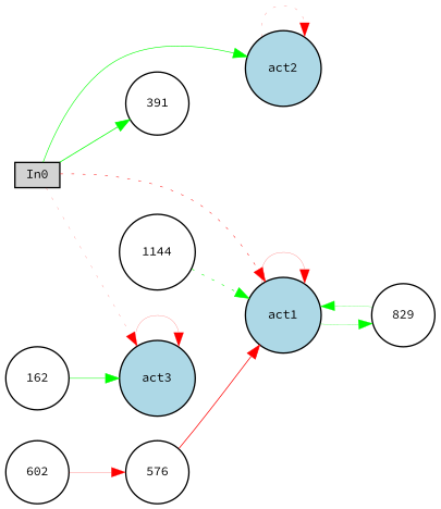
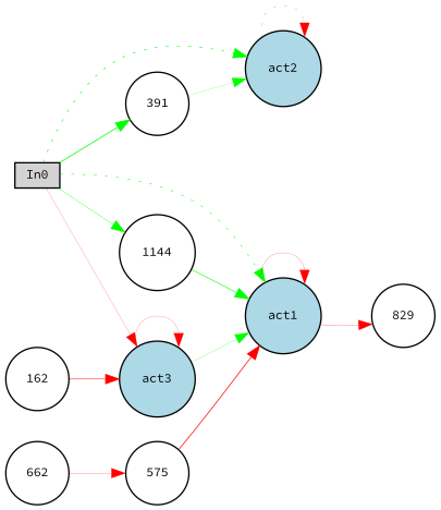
  digraph {
    fontname="Source Code Pro"
    rankdir=LR
    node [fillcolor=white fontname="Source Code Pro" fontsize=9 shape=circle style=filled]
    edge [color=green fontname="Source Code Pro" style=solid]
    In0 [fillcolor=lightgray height=0.2 shape=box width=0.2]
    act1 [fillcolor=lightblue height=0.2 width=0.2]
    act2 [fillcolor=lightblue height=0.2 width=0.2]
    act3 [fillcolor=lightblue height=0.2 width=0.2]
    391 [height=0.2 width=0.2]
    1144 [height=0.2 width=0.2]
    829 [height=0.2 width=0.2]
    162 [height=0.2 width=0.2]
-   576 [height=0.2 width=0.2]
-   662 [height=0.2 width=0.2 label=602]
-   In0 -> act1 [color=red penwidth=0.3652643527410042 style=dotted]
-   In0 -> act2 [penwidth=0.44665431538250644]
-   In0 -> act3 [color=red penwidth=0.12697824945893516 style=dotted]
+   576 [height=0.2 width=0.2 label=575]
+   662 [height=0.2 width=0.2]
+   In0 -> act1 [penwidth=0.3652643527410042 style=dotted]
+   In0 -> act2 [penwidth=0.44665431538250644 style=dotted]
+   In0 -> act3 [color=red penwidth=0.12697824945893516]
    In0 -> 391 [penwidth=0.5565540285167957]
+   In0 -> 1144 [penwidth=0.23107021444266515]
    act1 -> act1 [color=red penwidth=0.141544098276708]
-   act1 -> 829 [penwidth=0.18634513323255292]
+   act1 -> 829 [color=red penwidth=0.18634513323255292]
    act2 -> act2 [color=red penwidth=0.13747372023766635 style=dotted]
    act3 -> act3 [color=red penwidth=0.13032602121315484]
-   1144 -> act1 [penwidth=0.42224656814555883 style=dotted]
-   829 -> act1 [penwidth=0.17315753914415188]
-   162 -> act3 [penwidth=0.32208166141930705]
+   391 -> act2 [penwidth=0.14147342991607348]
+   1144 -> act1 [penwidth=0.42224656814555883]
+   act3 -> act1 [penwidth=0.17315753914415188]
+   162 -> act3 [color=red penwidth=0.32208166141930705]
    576 -> act1 [color=red penwidth=0.5414715282952077]
    662 -> 576 [color=red penwidth=0.14101313026062479]
  }
